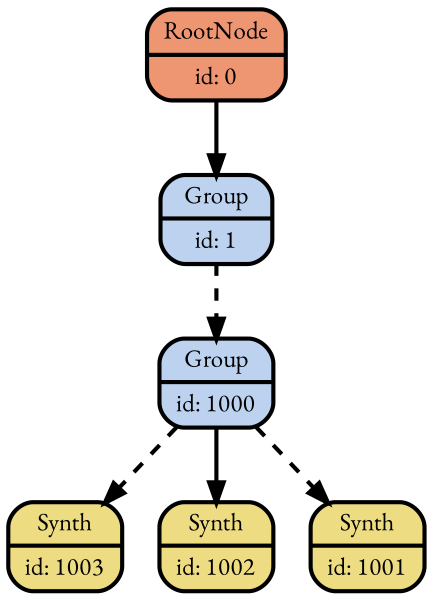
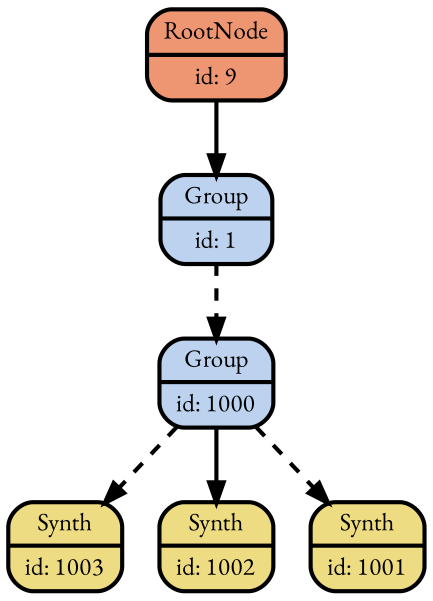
  digraph {
    color=lightslategrey
    fontname="EB Garamond"
    penwidth=2
    rankdir=TB
    ranksep=0.5
    splines=spline
    style="dotted, rounded"
    node [fillcolor=lightgoldenrod2 fontname="EB Garamond" fontsize=12 penwidth=2 shape=Mrecord style="filled, rounded"]
    edge [penwidth=2 style=dashed fontname="EB Garamond"]
-   n1 [fillcolor=lightsalmon2 label="{ <f_0_0> RootNode | <f_0_1> id: 0 }"]
+   n1 [fillcolor=lightsalmon2 label="{ <f_0_0> RootNode | <f_0_1> id: 9 }"]
    n2 [fillcolor=lightsteelblue2 label="{ <f_0_0> Group | <f_0_1> id: 1 }"]
    n3 [fillcolor=lightsteelblue2 label="{ <f_0_0> Group | <f_0_1> id: 1000 }"]
    n4 [label="{ <f_0_0> Synth | <f_0_1> id: 1003 }"]
    n5 [label="{ <f_0_0> Synth | <f_0_1> id: 1002 }"]
    n6 [label="{ <f_0_0> Synth | <f_0_1> id: 1001 }"]
    n1 -> n2 [style=solid]
    n2 -> n3
    n3 -> n4
    n3 -> n5 [style=bold]
    n3 -> n6
  }
